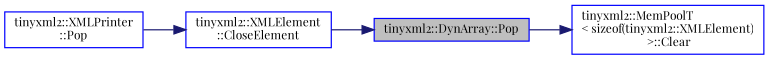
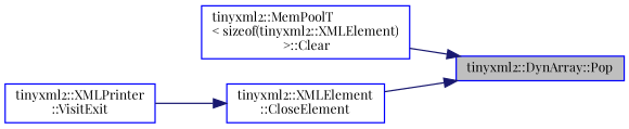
  digraph {
    fontname="Playfair Display"
    rankdir=RL
    node [color=blue fillcolor=white fontname="Playfair Display" fontsize=10 shape=record style=filled]
    edge [color=midnightblue dir=back fontname="Playfair Display" fontsize=10 labelfontname=Helvetica labelfontsize=10 style=solid]
    n1 [fillcolor=grey75 fontcolor=black height=0.2 label="tinyxml2::DynArray::Pop" width=0.4]
    n2 [height=0.2 label="tinyxml2::MemPoolT\l\< sizeof(tinyxml2::XMLElement)\l \>::Clear" width=0.4]
    n3 [height=0.2 label="tinyxml2::XMLElement\l::CloseElement" width=0.4]
-   n4 [height=0.2 label="tinyxml2::XMLPrinter\l::Pop" width=0.4]
-   n2 -> n1
+   n4 [height=0.2 label="tinyxml2::XMLPrinter\l::VisitExit" width=0.4]
+   n1 -> n2
    n1 -> n3
    n3 -> n4
  }
